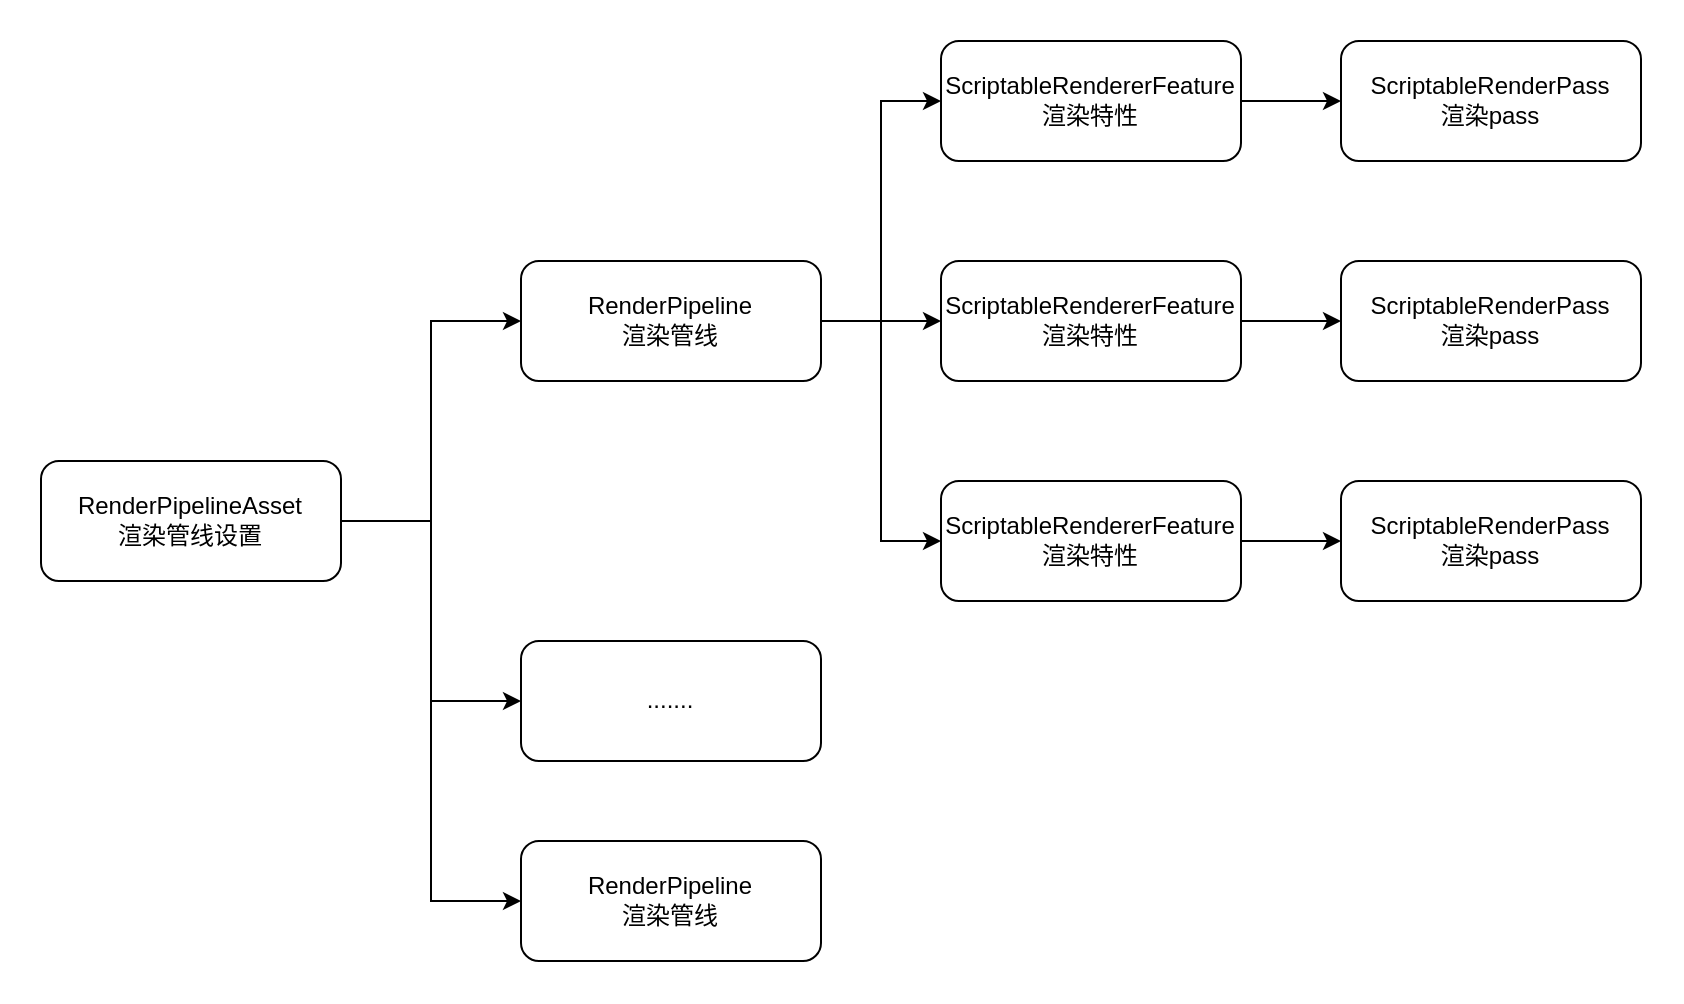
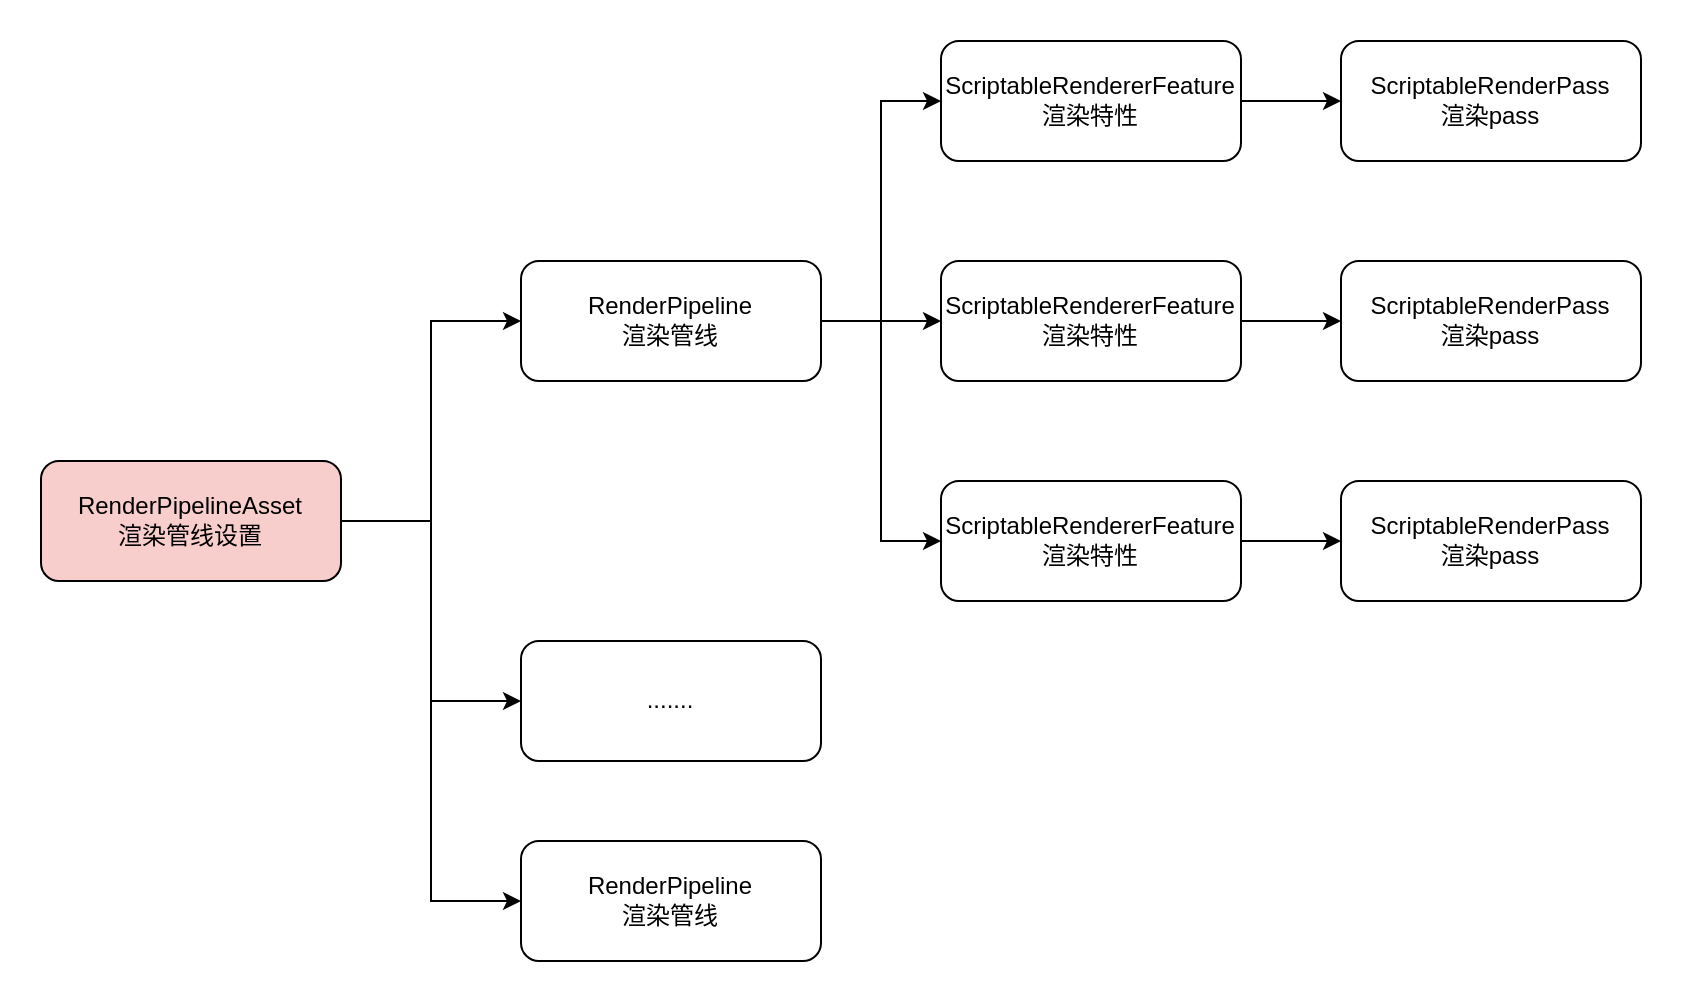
  <mxCell id="0" />
  <mxCell id="1" parent="0" />
  <mxCell id="2" style="edgeStyle=orthogonalEdgeStyle;rounded=0;orthogonalLoop=1;jettySize=auto;html=1;entryX=0;entryY=0.5;entryDx=0;entryDy=0;" edge="1" parent="1" source="5" target="9"><mxGeometry relative="1" as="geometry" /></mxCell>
  <mxCell id="3" style="edgeStyle=orthogonalEdgeStyle;rounded=0;orthogonalLoop=1;jettySize=auto;html=1;entryX=0;entryY=0.5;entryDx=0;entryDy=0;" edge="1" parent="1" source="5" target="11"><mxGeometry relative="1" as="geometry" /></mxCell>
  <mxCell id="4" style="edgeStyle=orthogonalEdgeStyle;rounded=0;orthogonalLoop=1;jettySize=auto;html=1;entryX=0;entryY=0.5;entryDx=0;entryDy=0;" edge="1" parent="1" source="5" target="10"><mxGeometry relative="1" as="geometry" /></mxCell>
- <mxCell id="5" value="RenderPipelineAsset&lt;br&gt;渲染管线设置" style="rounded=1;whiteSpace=wrap;html=1;" vertex="1" parent="1"><mxGeometry x="20" y="230" width="150" height="60" as="geometry" /></mxCell>
+ <mxCell id="5" value="RenderPipelineAsset&lt;br&gt;渲染管线设置" style="rounded=1;whiteSpace=wrap;html=1;fillColor=#f8cecc;" vertex="1" parent="1"><mxGeometry x="20" y="230" width="150" height="60" as="geometry" /></mxCell>
  <mxCell id="6" style="edgeStyle=orthogonalEdgeStyle;rounded=0;orthogonalLoop=1;jettySize=auto;html=1;entryX=0;entryY=0.5;entryDx=0;entryDy=0;" edge="1" parent="1" source="9" target="13"><mxGeometry relative="1" as="geometry" /></mxCell>
  <mxCell id="7" style="edgeStyle=orthogonalEdgeStyle;rounded=0;orthogonalLoop=1;jettySize=auto;html=1;entryX=0;entryY=0.5;entryDx=0;entryDy=0;" edge="1" parent="1" source="9" target="19"><mxGeometry relative="1" as="geometry" /></mxCell>
  <mxCell id="8" style="edgeStyle=orthogonalEdgeStyle;rounded=0;orthogonalLoop=1;jettySize=auto;html=1;entryX=0;entryY=0.5;entryDx=0;entryDy=0;" edge="1" parent="1" source="9" target="16"><mxGeometry relative="1" as="geometry" /></mxCell>
  <mxCell id="9" value="RenderPipeline&lt;br&gt;渲染管线" style="rounded=1;whiteSpace=wrap;html=1;" vertex="1" parent="1"><mxGeometry x="260" y="130" width="150" height="60" as="geometry" /></mxCell>
  <mxCell id="10" value="RenderPipeline&lt;br&gt;渲染管线" style="rounded=1;whiteSpace=wrap;html=1;" vertex="1" parent="1"><mxGeometry x="260" y="420" width="150" height="60" as="geometry" /></mxCell>
  <mxCell id="11" value="......." style="rounded=1;whiteSpace=wrap;html=1;" vertex="1" parent="1"><mxGeometry x="260" y="320" width="150" height="60" as="geometry" /></mxCell>
  <mxCell id="12" style="edgeStyle=orthogonalEdgeStyle;rounded=0;orthogonalLoop=1;jettySize=auto;html=1;entryX=0;entryY=0.5;entryDx=0;entryDy=0;" edge="1" parent="1" source="13" target="14"><mxGeometry relative="1" as="geometry" /></mxCell>
  <mxCell id="13" value="ScriptableRendererFeature&lt;br&gt;渲染特性" style="rounded=1;whiteSpace=wrap;html=1;" vertex="1" parent="1"><mxGeometry x="470" y="20" width="150" height="60" as="geometry" /></mxCell>
  <mxCell id="14" value="ScriptableRenderPass&lt;br&gt;渲染pass" style="rounded=1;whiteSpace=wrap;html=1;" vertex="1" parent="1"><mxGeometry x="670" y="20" width="150" height="60" as="geometry" /></mxCell>
  <mxCell id="15" style="edgeStyle=orthogonalEdgeStyle;rounded=0;orthogonalLoop=1;jettySize=auto;html=1;entryX=0;entryY=0.5;entryDx=0;entryDy=0;" edge="1" parent="1" source="16" target="17"><mxGeometry relative="1" as="geometry" /></mxCell>
  <mxCell id="16" value="ScriptableRendererFeature&lt;br&gt;渲染特性" style="rounded=1;whiteSpace=wrap;html=1;" vertex="1" parent="1"><mxGeometry x="470" y="240" width="150" height="60" as="geometry" /></mxCell>
  <mxCell id="17" value="ScriptableRenderPass&lt;br&gt;渲染pass" style="rounded=1;whiteSpace=wrap;html=1;" vertex="1" parent="1"><mxGeometry x="670" y="240" width="150" height="60" as="geometry" /></mxCell>
  <mxCell id="18" style="edgeStyle=orthogonalEdgeStyle;rounded=0;orthogonalLoop=1;jettySize=auto;html=1;entryX=0;entryY=0.5;entryDx=0;entryDy=0;" edge="1" parent="1" source="19" target="20"><mxGeometry relative="1" as="geometry" /></mxCell>
  <mxCell id="19" value="ScriptableRendererFeature&lt;br&gt;渲染特性" style="rounded=1;whiteSpace=wrap;html=1;" vertex="1" parent="1"><mxGeometry x="470" y="130" width="150" height="60" as="geometry" /></mxCell>
  <mxCell id="20" value="ScriptableRenderPass&lt;br&gt;渲染pass" style="rounded=1;whiteSpace=wrap;html=1;" vertex="1" parent="1"><mxGeometry x="670" y="130" width="150" height="60" as="geometry" /></mxCell>
